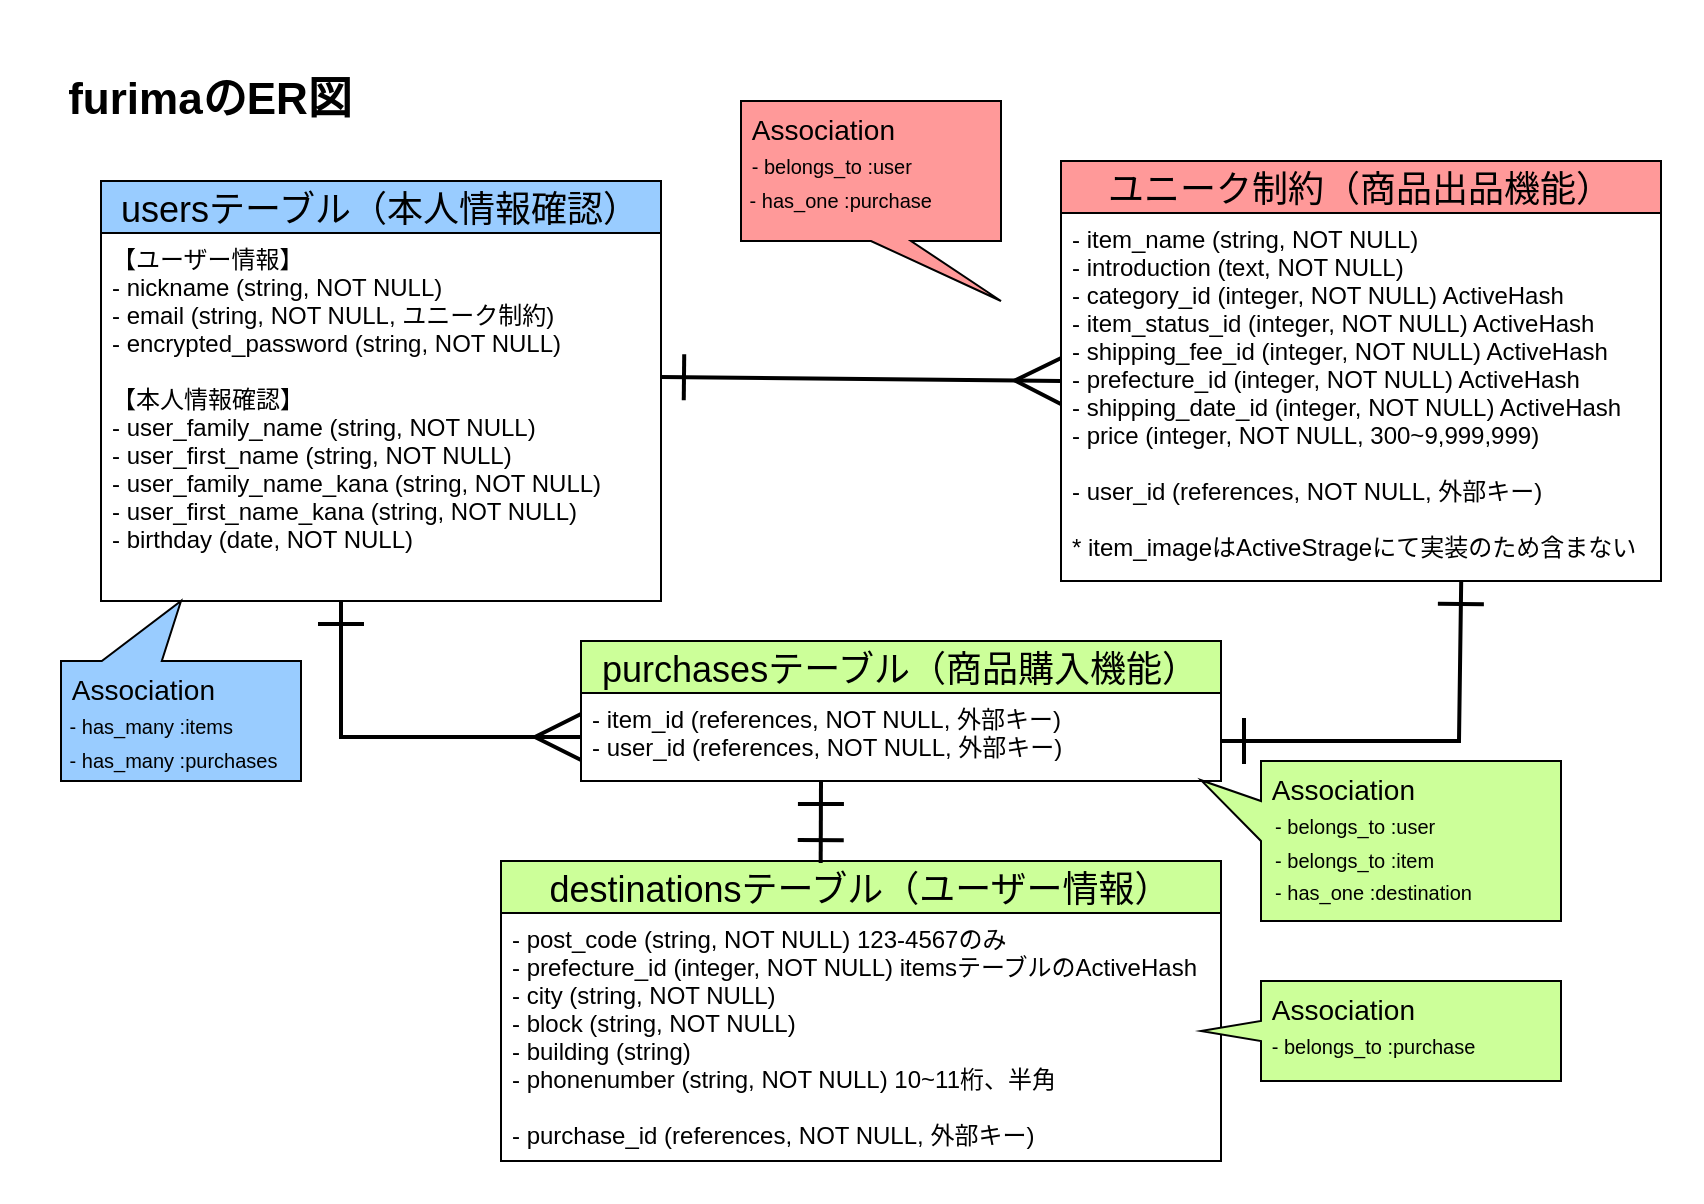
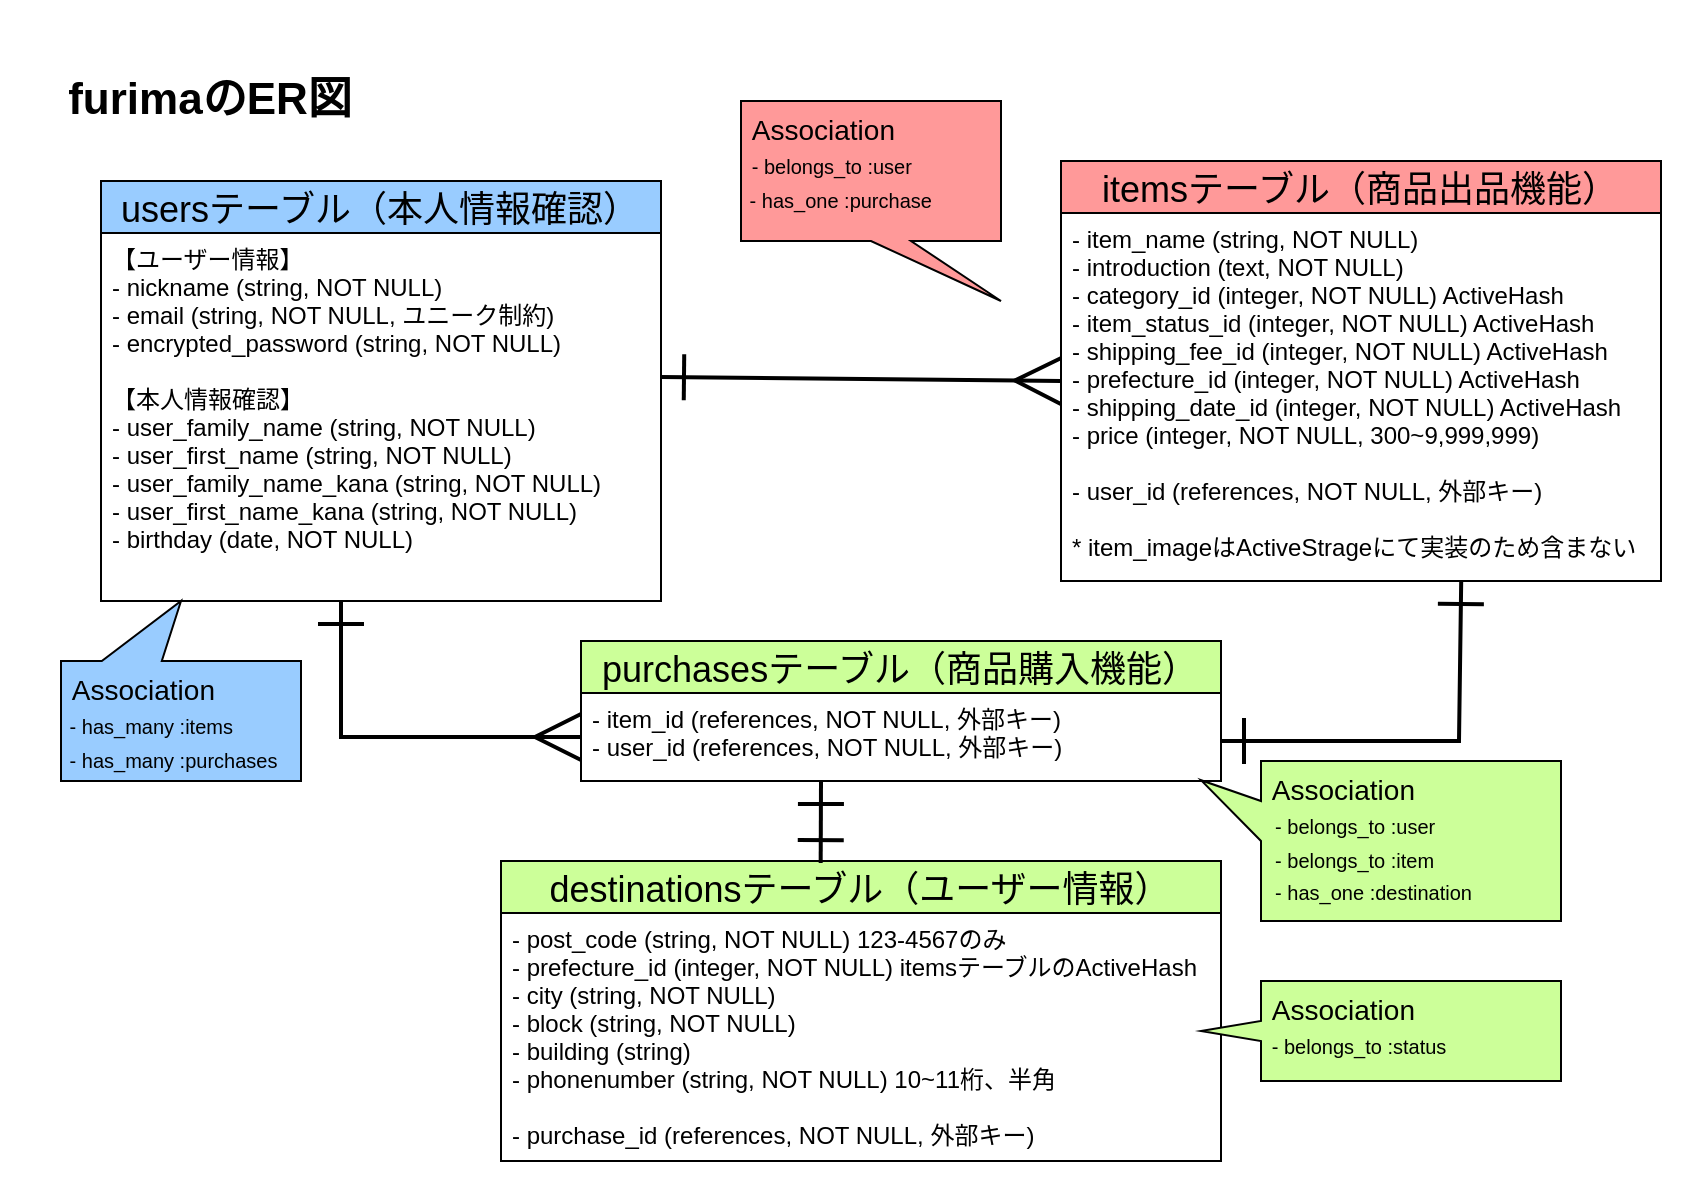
  <mxCell id="0" />
  <mxCell id="1" parent="0" />
  <mxCell id="2" value="furimaのER図" style="text;html=1;strokeColor=none;fillColor=none;align=center;verticalAlign=middle;whiteSpace=wrap;rounded=0;shadow=0;fontSize=22;fontStyle=1" parent="1" vertex="1"><mxGeometry x="20" y="20" width="170" height="60" as="geometry" /></mxCell>
  <mxCell id="3" value="usersテーブル（本人情報確認）" style="swimlane;fontStyle=0;childLayout=stackLayout;horizontal=1;startSize=26;horizontalStack=0;resizeParent=1;resizeParentMax=0;resizeLast=0;collapsible=1;marginBottom=0;shadow=0;fontSize=18;verticalAlign=middle;html=0;align=center;swimlaneFillColor=none;fillColor=#99CCFF;" parent="1" vertex="1"><mxGeometry x="50" y="90" width="280" height="210" as="geometry" /></mxCell>
  <mxCell id="4" value="【ユーザー情報】&#10;- nickname (string, NOT NULL)&#10;- email (string, NOT NULL, ユニーク制約)&#10;- encrypted_password (string, NOT NULL)&#10;&#10;【本人情報確認】&#10;- user_family_name (string, NOT NULL)&#10;- user_first_name (string, NOT NULL)&#10;- user_family_name_kana (string, NOT NULL)&#10;- user_first_name_kana (string, NOT NULL)&#10;- birthday (date, NOT NULL)" style="text;strokeColor=none;fillColor=none;align=left;verticalAlign=top;spacingLeft=4;spacingRight=4;overflow=hidden;rotatable=0;points=[[0,0.5],[1,0.5]];portConstraint=eastwest;" parent="3" vertex="1"><mxGeometry y="26" width="280" height="184" as="geometry" /></mxCell>
- <mxCell id="5" value="ユニーク制約（商品出品機能）" style="swimlane;fontStyle=0;childLayout=stackLayout;horizontal=1;startSize=26;horizontalStack=0;resizeParent=1;resizeParentMax=0;resizeLast=0;collapsible=1;marginBottom=0;shadow=0;fontSize=18;align=center;verticalAlign=middle;html=0;fillColor=#FF9999;" parent="1" vertex="1"><mxGeometry x="530" y="80" width="300" height="210" as="geometry" /></mxCell>
+ <mxCell id="5" value="itemsテーブル（商品出品機能）" style="swimlane;fontStyle=0;childLayout=stackLayout;horizontal=1;startSize=26;horizontalStack=0;resizeParent=1;resizeParentMax=0;resizeLast=0;collapsible=1;marginBottom=0;shadow=0;fontSize=18;align=center;verticalAlign=middle;html=0;fillColor=#FF9999;" parent="1" vertex="1"><mxGeometry x="530" y="80" width="300" height="210" as="geometry" /></mxCell>
  <mxCell id="6" value="- item_name (string, NOT NULL)&#10;- introduction (text, NOT NULL)&#10;- category_id (integer, NOT NULL) ActiveHash&#10;- item_status_id (integer, NOT NULL) ActiveHash&#10;- shipping_fee_id (integer, NOT NULL) ActiveHash&#10;- prefecture_id (integer, NOT NULL) ActiveHash&#10;- shipping_date_id (integer, NOT NULL) ActiveHash&#10;- price (integer, NOT NULL, 300~9,999,999)&#10;&#10;- user_id (references, NOT NULL, 外部キー)&#10;&#10;* item_imageはActiveStrageにて実装のため含まない" style="text;strokeColor=none;fillColor=none;align=left;verticalAlign=top;spacingLeft=4;spacingRight=4;overflow=hidden;rotatable=0;points=[[0,0.5],[1,0.5]];portConstraint=eastwest;" parent="5" vertex="1"><mxGeometry y="26" width="300" height="184" as="geometry" /></mxCell>
  <mxCell id="7" value="" style="endArrow=ERmany;html=1;rounded=0;fontSize=18;strokeColor=#000000;strokeWidth=2;startArrow=ERone;startFill=0;endFill=0;endSize=20;startSize=20;" parent="1" edge="1"><mxGeometry relative="1" as="geometry"><mxPoint x="330" y="188" as="sourcePoint" /><mxPoint x="530" y="190" as="targetPoint" /></mxGeometry></mxCell>
  <mxCell id="8" value="purchasesテーブル（商品購入機能）" style="swimlane;fontStyle=0;childLayout=stackLayout;horizontal=1;startSize=26;horizontalStack=0;resizeParent=1;resizeParentMax=0;resizeLast=0;collapsible=1;marginBottom=0;align=center;fontSize=18;shadow=0;html=0;fillColor=#CCFF99;" parent="1" vertex="1"><mxGeometry x="290" y="320" width="320" height="70" as="geometry" /></mxCell>
  <mxCell id="9" value="- item_id (references, NOT NULL, 外部キー)&#10;- user_id (references, NOT NULL, 外部キー)" style="text;strokeColor=none;fillColor=none;spacingLeft=4;spacingRight=4;overflow=hidden;rotatable=0;points=[[0,0.5],[1,0.5]];portConstraint=eastwest;fontSize=12;" parent="8" vertex="1"><mxGeometry y="26" width="320" height="44" as="geometry" /></mxCell>
  <mxCell id="10" value="destinationsテーブル（ユーザー情報）" style="swimlane;fontStyle=0;childLayout=stackLayout;horizontal=1;startSize=26;horizontalStack=0;resizeParent=1;resizeParentMax=0;resizeLast=0;collapsible=1;marginBottom=0;align=center;fontSize=18;shadow=0;html=0;fillColor=#CCFF99;" parent="1" vertex="1"><mxGeometry x="250" y="430" width="360" height="150" as="geometry" /></mxCell>
  <mxCell id="11" value="- post_code (string, NOT NULL) 123-4567のみ&#10;- prefecture_id (integer, NOT NULL) itemsテーブルのActiveHash&#10;- city (string, NOT NULL)&#10;- block (string, NOT NULL)&#10;- building (string)&#10;- phonenumber (string, NOT NULL) 10~11桁、半角&#10;&#10;- purchase_id (references, NOT NULL, 外部キー)" style="text;strokeColor=none;fillColor=none;spacingLeft=4;spacingRight=4;overflow=hidden;rotatable=0;points=[[0,0.5],[1,0.5]];portConstraint=eastwest;fontSize=12;" parent="10" vertex="1"><mxGeometry y="26" width="360" height="124" as="geometry" /></mxCell>
  <mxCell id="12" value="" style="endArrow=ERone;html=1;rounded=0;fontSize=18;startSize=20;endSize=20;strokeColor=#000000;strokeWidth=2;entryX=0.667;entryY=1;entryDx=0;entryDy=0;entryPerimeter=0;startArrow=ERone;startFill=0;endFill=0;" parent="1" target="6" edge="1"><mxGeometry relative="1" as="geometry"><mxPoint x="610" y="370" as="sourcePoint" /><mxPoint x="770" y="370" as="targetPoint" /><Array as="points"><mxPoint x="729" y="370" /></Array></mxGeometry></mxCell>
  <mxCell id="13" value="&amp;nbsp;Association&lt;br&gt;&lt;font style=&quot;font-size: 10px&quot;&gt;&amp;nbsp;- has_many :items&lt;br&gt;&amp;nbsp;- has_many :purchases&lt;/font&gt;" style="shape=callout;whiteSpace=wrap;html=1;perimeter=calloutPerimeter;shadow=0;fontSize=14;fillColor=#99CCFF;align=left;verticalAlign=top;flipH=0;flipV=1;size=30;position=0.17;base=30;position2=0.5;" parent="1" vertex="1"><mxGeometry x="30" y="300" width="120" height="90" as="geometry" /></mxCell>
  <mxCell id="14" value="&amp;nbsp;Association&lt;br&gt;&amp;nbsp;&lt;font style=&quot;font-size: 10px&quot;&gt;- belongs_to :user&lt;br&gt;&amp;nbsp;- has_one :purchase&lt;br&gt;&lt;/font&gt;" style="shape=callout;whiteSpace=wrap;html=1;perimeter=calloutPerimeter;shadow=0;fontSize=14;align=left;verticalAlign=top;position2=1;fillColor=#FF9999;" parent="1" vertex="1"><mxGeometry x="370" y="50" width="130" height="100" as="geometry" /></mxCell>
  <mxCell id="15" value="&amp;nbsp;Association&lt;br&gt;&lt;font style=&quot;font-size: 10px&quot;&gt;&amp;nbsp; - belongs_to :user&lt;br&gt;&amp;nbsp; - belongs_to :item&lt;br&gt;&amp;nbsp; - has_one :destination&amp;nbsp;&lt;br&gt;&lt;/font&gt;" style="shape=callout;whiteSpace=wrap;html=1;perimeter=calloutPerimeter;shadow=0;fontSize=14;align=left;verticalAlign=top;flipH=1;direction=north;position2=0.88;fillColor=#CCFF99;" parent="1" vertex="1"><mxGeometry x="600" y="380" width="180" height="80" as="geometry" /></mxCell>
- <mxCell id="16" value="&amp;nbsp;Association&lt;br&gt;&amp;nbsp;&lt;font style=&quot;font-size: 10px&quot;&gt;- belongs_to :purchase&lt;/font&gt;" style="shape=callout;whiteSpace=wrap;html=1;perimeter=calloutPerimeter;shadow=0;fontSize=14;align=left;verticalAlign=top;direction=south;position2=0.5;flipV=0;flipH=0;size=30;position=0.4;base=10;fillColor=#CCFF99;" parent="1" vertex="1"><mxGeometry x="600" y="490" width="180" height="50" as="geometry" /></mxCell>
+ <mxCell id="16" value="&amp;nbsp;Association&lt;br&gt;&amp;nbsp;&lt;font style=&quot;font-size: 10px&quot;&gt;- belongs_to :status&lt;/font&gt;" style="shape=callout;whiteSpace=wrap;html=1;perimeter=calloutPerimeter;shadow=0;fontSize=14;align=left;verticalAlign=top;direction=south;position2=0.5;flipV=0;flipH=0;size=30;position=0.4;base=10;fillColor=#CCFF99;" parent="1" vertex="1"><mxGeometry x="600" y="490" width="180" height="50" as="geometry" /></mxCell>
  <mxCell id="17" value="" style="endArrow=ERone;html=1;rounded=0;fontSize=18;startSize=20;endSize=20;strokeColor=#000000;strokeWidth=2;entryX=0.444;entryY=0.007;entryDx=0;entryDy=0;entryPerimeter=0;startArrow=ERone;startFill=0;endFill=0;" parent="1" target="10" edge="1"><mxGeometry relative="1" as="geometry"><mxPoint x="410" y="390" as="sourcePoint" /><mxPoint x="570" y="380" as="targetPoint" /></mxGeometry></mxCell>
  <mxCell id="18" value="" style="endArrow=ERmany;html=1;rounded=0;fontSize=14;startSize=20;endSize=20;strokeColor=#000000;strokeWidth=2;entryX=0;entryY=0.5;entryDx=0;entryDy=0;startArrow=ERone;startFill=0;endFill=0;" parent="1" target="9" edge="1"><mxGeometry relative="1" as="geometry"><mxPoint x="170" y="300" as="sourcePoint" /><mxPoint x="330" y="300" as="targetPoint" /><Array as="points"><mxPoint x="170" y="368" /></Array></mxGeometry></mxCell>
